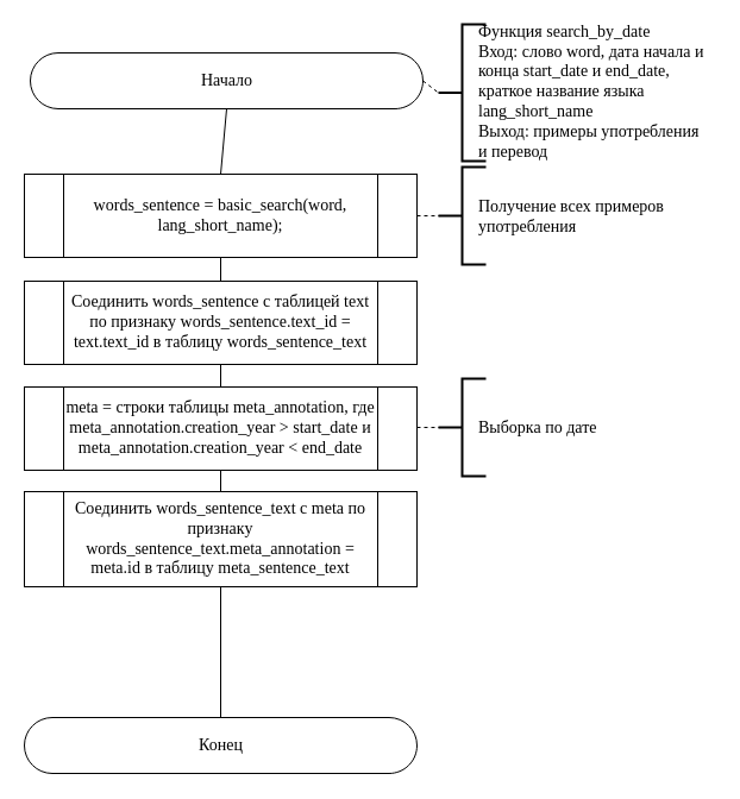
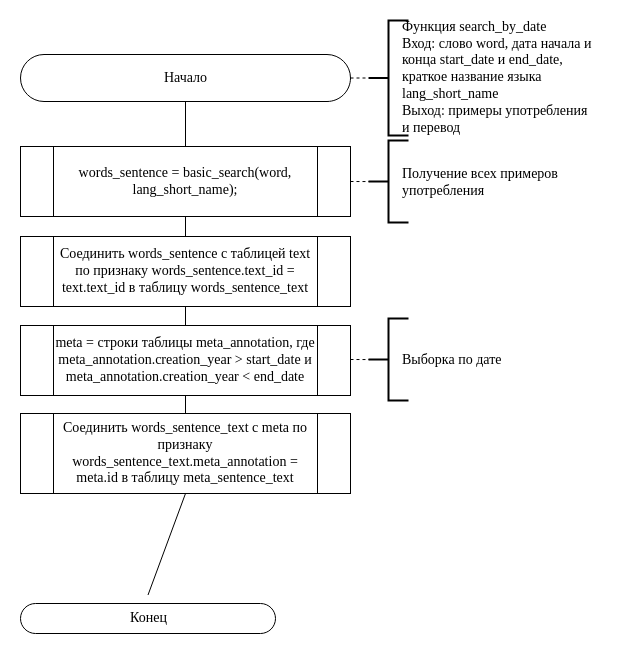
  <mxCell id="0" />
  <mxCell id="1" parent="0" />
- <mxCell id="2" value="&lt;font face=&quot;Times New Roman&quot; style=&quot;font-size: 14px;&quot;&gt;Начало&lt;/font&gt;" style="html=1;dashed=0;whitespace=wrap;shape=mxgraph.dfd.start" parent="1" vertex="1"><mxGeometry x="25" y="44" width="330" height="47" as="geometry" /></mxCell>
+ <mxCell id="2" value="&lt;font face=&quot;Times New Roman&quot; style=&quot;font-size: 14px;&quot;&gt;Начало&lt;/font&gt;" style="html=1;dashed=0;whitespace=wrap;shape=mxgraph.dfd.start" parent="1" vertex="1"><mxGeometry x="20" y="54" width="330" height="47" as="geometry" /></mxCell>
  <mxCell id="3" value="" style="strokeWidth=2;html=1;shape=mxgraph.flowchart.annotation_2;align=left;labelPosition=right;pointerEvents=1;fontFamily=Times New Roman;fontSize=14;" parent="1" vertex="1"><mxGeometry x="368" y="20" width="40" height="115" as="geometry" /></mxCell>
  <mxCell id="4" value="" style="endArrow=none;dashed=1;html=1;rounded=0;fontFamily=Times New Roman;fontSize=14;exitX=1;exitY=0.5;exitDx=0;exitDy=0;exitPerimeter=0;entryX=0;entryY=0.5;entryDx=0;entryDy=0;entryPerimeter=0;" parent="1" source="2" target="3" edge="1"><mxGeometry width="50" height="50" relative="1" as="geometry"><mxPoint x="359" y="91" as="sourcePoint" /><mxPoint x="369.36" y="90.615" as="targetPoint" /></mxGeometry></mxCell>
  <mxCell id="5" value="Функция search_by_date&lt;br&gt;Вход: слово word, дата начала и конца start_date и end_date,&lt;br&gt;краткое название языка lang_short_name&lt;br&gt;Выход: примеры употребления&amp;nbsp;&lt;br&gt;и перевод" style="text;html=1;strokeColor=none;fillColor=none;align=left;verticalAlign=middle;whiteSpace=wrap;rounded=0;fontSize=14;fontFamily=Times New Roman;" parent="1" vertex="1"><mxGeometry x="400" y="27" width="200" height="100" as="geometry" /></mxCell>
  <mxCell id="6" value="" style="endArrow=none;html=1;rounded=0;fontFamily=Times New Roman;fontSize=14;entryX=0.5;entryY=0.5;entryDx=0;entryDy=23.5;entryPerimeter=0;exitX=0.5;exitY=0;exitDx=0;exitDy=0;" parent="1" target="2" edge="1"><mxGeometry width="50" height="50" relative="1" as="geometry"><mxPoint x="185" y="146" as="sourcePoint" /><mxPoint x="223" y="176" as="targetPoint" /></mxGeometry></mxCell>
  <mxCell id="7" value="words_sentence = basic_search(word,&lt;br&gt;lang_short_name);" style="shape=process;whiteSpace=wrap;html=1;backgroundOutline=1;fontFamily=Times New Roman;fontSize=14;" parent="1" vertex="1"><mxGeometry x="20" y="146" width="330" height="70" as="geometry" /></mxCell>
  <mxCell id="8" value="Соединить words_sentence с таблицей text по признаку words_sentence.text_id = text.text_id в таблицу words_sentence_text" style="shape=process;whiteSpace=wrap;html=1;backgroundOutline=1;fontFamily=Times New Roman;fontSize=14;" parent="1" vertex="1"><mxGeometry x="20" y="236" width="330" height="70" as="geometry" /></mxCell>
  <mxCell id="9" value="" style="endArrow=none;html=1;rounded=0;fontFamily=Times New Roman;fontSize=14;exitX=0.5;exitY=0;exitDx=0;exitDy=0;entryX=0.5;entryY=1;entryDx=0;entryDy=0;" parent="1" source="8" target="7" edge="1"><mxGeometry width="50" height="50" relative="1" as="geometry"><mxPoint x="173" y="246" as="sourcePoint" /><mxPoint x="223" y="196" as="targetPoint" /></mxGeometry></mxCell>
  <mxCell id="10" value="" style="endArrow=none;html=1;rounded=0;fontFamily=Times New Roman;fontSize=14;exitX=0.5;exitY=0;exitDx=0;exitDy=0;entryX=0.5;entryY=1;entryDx=0;entryDy=0;" parent="1" source="17" target="8" edge="1"><mxGeometry width="50" height="50" relative="1" as="geometry"><mxPoint x="173" y="325" as="sourcePoint" /><mxPoint x="303" y="316" as="targetPoint" /></mxGeometry></mxCell>
- <mxCell id="11" value="&lt;font face=&quot;Times New Roman&quot;&gt;&lt;span style=&quot;font-size: 14px;&quot;&gt;Конец&lt;/span&gt;&lt;/font&gt;" style="html=1;dashed=0;whitespace=wrap;shape=mxgraph.dfd.start" parent="1" vertex="1"><mxGeometry x="20" y="603" width="330" height="47" as="geometry" /></mxCell>
+ <mxCell id="11" value="&lt;font face=&quot;Times New Roman&quot;&gt;&lt;span style=&quot;font-size: 14px;&quot;&gt;Конец&lt;/span&gt;&lt;/font&gt;" style="html=1;dashed=0;whitespace=wrap;shape=mxgraph.dfd.start" parent="1" vertex="1"><mxGeometry x="20" y="603" width="255" height="30" as="geometry" /></mxCell>
  <mxCell id="12" value="" style="endArrow=none;html=1;rounded=0;fontFamily=Times New Roman;fontSize=14;exitX=0.5;exitY=0.5;exitDx=0;exitDy=-23.5;exitPerimeter=0;entryX=0.5;entryY=1;entryDx=0;entryDy=0;" parent="1" source="11" target="18" edge="1"><mxGeometry width="50" height="50" relative="1" as="geometry"><mxPoint x="203" y="366" as="sourcePoint" /><mxPoint x="173" y="496" as="targetPoint" /></mxGeometry></mxCell>
  <mxCell id="13" value="" style="strokeWidth=2;html=1;shape=mxgraph.flowchart.annotation_2;align=left;labelPosition=right;pointerEvents=1;fontFamily=Times New Roman;fontSize=14;" parent="1" vertex="1"><mxGeometry x="368" y="140" width="40" height="82" as="geometry" /></mxCell>
  <mxCell id="14" value="" style="endArrow=none;dashed=1;html=1;rounded=0;fontFamily=Times New Roman;fontSize=14;exitX=1;exitY=0.5;exitDx=0;exitDy=0;entryX=0.034;entryY=0.501;entryDx=0;entryDy=0;entryPerimeter=0;" parent="1" source="7" target="13" edge="1"><mxGeometry width="50" height="50" relative="1" as="geometry"><mxPoint x="359" y="181" as="sourcePoint" /><mxPoint x="448" y="220" as="targetPoint" /></mxGeometry></mxCell>
  <mxCell id="15" value="Получение всех примеров употребления" style="text;html=1;strokeColor=none;fillColor=none;align=left;verticalAlign=middle;whiteSpace=wrap;rounded=0;fontSize=14;fontFamily=Times New Roman;" parent="1" vertex="1"><mxGeometry x="400" y="132" width="200" height="100" as="geometry" /></mxCell>
  <mxCell id="16" value="" style="endArrow=none;html=1;rounded=0;entryX=0.5;entryY=1;entryDx=0;entryDy=0;exitX=0.5;exitY=0;exitDx=0;exitDy=0;" parent="1" source="18" target="17" edge="1"><mxGeometry width="50" height="50" relative="1" as="geometry"><mxPoint x="173" y="413" as="sourcePoint" /><mxPoint x="173" y="410" as="targetPoint" /></mxGeometry></mxCell>
  <mxCell id="17" value="meta = строки таблицы meta_annotation, где meta_annotation.creation_year &amp;gt; start_date и meta_annotation.creation_year &amp;lt; end_date" style="shape=process;whiteSpace=wrap;html=1;backgroundOutline=1;fontFamily=Times New Roman;fontSize=14;" parent="1" vertex="1"><mxGeometry x="20" y="325" width="330" height="70" as="geometry" /></mxCell>
  <mxCell id="18" value="Соединить words_sentence_text с meta по признаку words_sentence_text.meta_annotation = meta.id в таблицу meta_sentence_text" style="shape=process;whiteSpace=wrap;html=1;backgroundOutline=1;fontFamily=Times New Roman;fontSize=14;" parent="1" vertex="1"><mxGeometry x="20" y="413" width="330" height="80" as="geometry" /></mxCell>
  <mxCell id="19" value="" style="strokeWidth=2;html=1;shape=mxgraph.flowchart.annotation_2;align=left;labelPosition=right;pointerEvents=1;fontFamily=Times New Roman;fontSize=14;" parent="1" vertex="1"><mxGeometry x="368" y="318" width="40" height="82" as="geometry" /></mxCell>
  <mxCell id="20" value="" style="endArrow=none;dashed=1;html=1;rounded=0;fontFamily=Times New Roman;fontSize=14;exitX=1;exitY=0.5;exitDx=0;exitDy=0;entryX=0.034;entryY=0.501;entryDx=0;entryDy=0;entryPerimeter=0;" parent="1" target="19" edge="1"><mxGeometry width="50" height="50" relative="1" as="geometry"><mxPoint x="350" y="359" as="sourcePoint" /><mxPoint x="448" y="398" as="targetPoint" /></mxGeometry></mxCell>
  <mxCell id="21" value="Выборка по дате" style="text;html=1;strokeColor=none;fillColor=none;align=left;verticalAlign=middle;whiteSpace=wrap;rounded=0;fontSize=14;fontFamily=Times New Roman;" parent="1" vertex="1"><mxGeometry x="400" y="310" width="200" height="100" as="geometry" /></mxCell>
